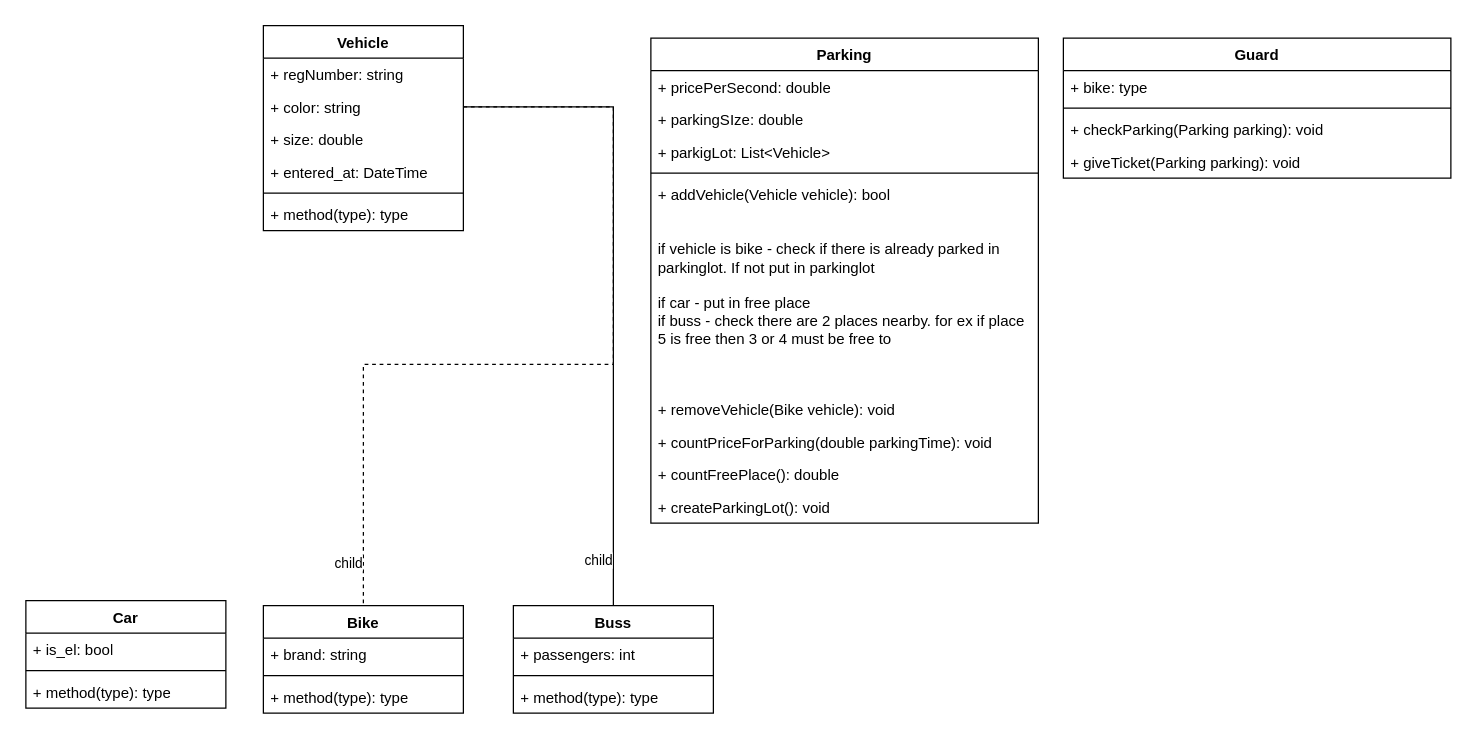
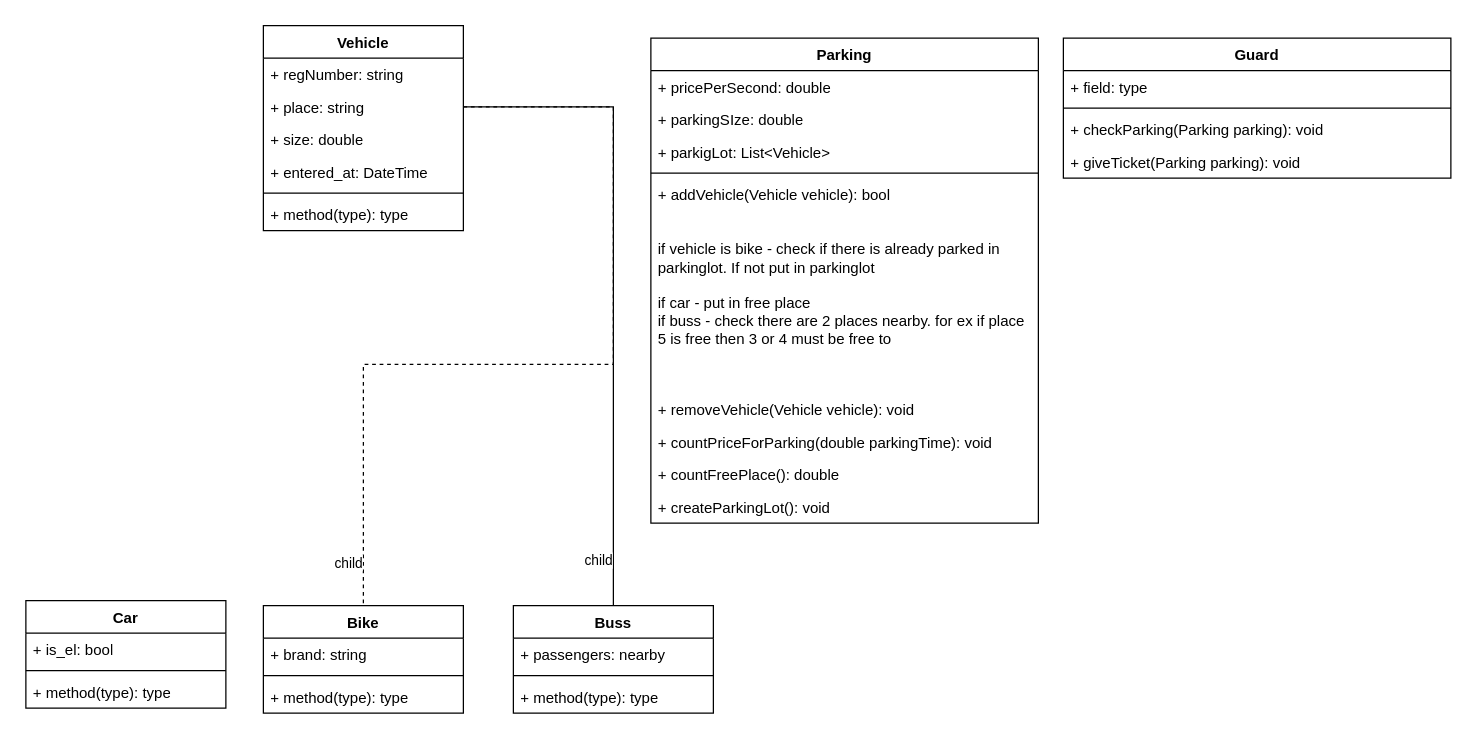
  <mxCell id="0" />
  <mxCell id="1" parent="0" />
  <mxCell id="2" value="Parking" style="swimlane;fontStyle=1;align=center;verticalAlign=top;childLayout=stackLayout;horizontal=1;startSize=26;horizontalStack=0;resizeParent=1;resizeParentMax=0;resizeLast=0;collapsible=1;marginBottom=0;whiteSpace=wrap;html=1;" parent="1" vertex="1"><mxGeometry x="520" y="30" width="310" height="388" as="geometry" /></mxCell>
  <mxCell id="3" value="+ pricePerSecond: double" style="text;strokeColor=none;fillColor=none;align=left;verticalAlign=top;spacingLeft=4;spacingRight=4;overflow=hidden;rotatable=0;points=[[0,0.5],[1,0.5]];portConstraint=eastwest;whiteSpace=wrap;html=1;" parent="2" vertex="1"><mxGeometry y="26" width="310" height="26" as="geometry" /></mxCell>
  <mxCell id="4" value="+ parkingSIze: double" style="text;strokeColor=none;fillColor=none;align=left;verticalAlign=top;spacingLeft=4;spacingRight=4;overflow=hidden;rotatable=0;points=[[0,0.5],[1,0.5]];portConstraint=eastwest;whiteSpace=wrap;html=1;" parent="2" vertex="1"><mxGeometry y="52" width="310" height="26" as="geometry" /></mxCell>
  <mxCell id="5" value="+ parkigLot: List&amp;lt;Vehicle&amp;gt;" style="text;strokeColor=none;fillColor=none;align=left;verticalAlign=top;spacingLeft=4;spacingRight=4;overflow=hidden;rotatable=0;points=[[0,0.5],[1,0.5]];portConstraint=eastwest;whiteSpace=wrap;html=1;" parent="2" vertex="1"><mxGeometry y="78" width="310" height="26" as="geometry" /></mxCell>
  <mxCell id="6" value="" style="line;strokeWidth=1;fillColor=none;align=left;verticalAlign=middle;spacingTop=-1;spacingLeft=3;spacingRight=3;rotatable=0;labelPosition=right;points=[];portConstraint=eastwest;strokeColor=inherit;" parent="2" vertex="1"><mxGeometry y="104" width="310" height="8" as="geometry" /></mxCell>
  <mxCell id="7" value="+ addVehicle(Vehicle&amp;nbsp;vehicle): bool&lt;div&gt;&lt;span style=&quot;white-space: pre;&quot;&gt;&#09;&lt;/span&gt;&lt;br&gt;&lt;/div&gt;&lt;div&gt;&lt;br&gt;&lt;/div&gt;&lt;div&gt;if vehicle is bike - check if there is already parked in parkinglot. If not put in parkinglot&lt;br&gt;&lt;br&gt;if car - put in free place&lt;/div&gt;&lt;div&gt;if buss - check there are 2 places nearby. for ex if place 5 is free then 3 or 4 must be free to&lt;/div&gt;" style="text;strokeColor=none;fillColor=none;align=left;verticalAlign=top;spacingLeft=4;spacingRight=4;overflow=hidden;rotatable=0;points=[[0,0.5],[1,0.5]];portConstraint=eastwest;whiteSpace=wrap;html=1;" parent="2" vertex="1"><mxGeometry y="112" width="310" height="172" as="geometry" /></mxCell>
- <mxCell id="8" value="+ removeVehicle(Bike vehicle): void&lt;span style=&quot;white-space: pre;&quot;&gt;&#09;&lt;/span&gt;" style="text;strokeColor=none;fillColor=none;align=left;verticalAlign=top;spacingLeft=4;spacingRight=4;overflow=hidden;rotatable=0;points=[[0,0.5],[1,0.5]];portConstraint=eastwest;whiteSpace=wrap;html=1;" parent="2" vertex="1"><mxGeometry y="284" width="310" height="26" as="geometry" /></mxCell>
+ <mxCell id="8" value="+ removeVehicle(Vehicle vehicle): void&lt;span style=&quot;white-space: pre;&quot;&gt;&#09;&lt;/span&gt;" style="text;strokeColor=none;fillColor=none;align=left;verticalAlign=top;spacingLeft=4;spacingRight=4;overflow=hidden;rotatable=0;points=[[0,0.5],[1,0.5]];portConstraint=eastwest;whiteSpace=wrap;html=1;" parent="2" vertex="1"><mxGeometry y="284" width="310" height="26" as="geometry" /></mxCell>
  <mxCell id="9" value="+ countPriceForParking(double parkingTime): void" style="text;strokeColor=none;fillColor=none;align=left;verticalAlign=top;spacingLeft=4;spacingRight=4;overflow=hidden;rotatable=0;points=[[0,0.5],[1,0.5]];portConstraint=eastwest;whiteSpace=wrap;html=1;" parent="2" vertex="1"><mxGeometry y="310" width="310" height="26" as="geometry" /></mxCell>
  <mxCell id="10" value="+ countFreePlace(): double" style="text;strokeColor=none;fillColor=none;align=left;verticalAlign=top;spacingLeft=4;spacingRight=4;overflow=hidden;rotatable=0;points=[[0,0.5],[1,0.5]];portConstraint=eastwest;whiteSpace=wrap;html=1;" parent="2" vertex="1"><mxGeometry y="336" width="310" height="26" as="geometry" /></mxCell>
  <mxCell id="11" value="+ createParkingLot(): void" style="text;strokeColor=none;fillColor=none;align=left;verticalAlign=top;spacingLeft=4;spacingRight=4;overflow=hidden;rotatable=0;points=[[0,0.5],[1,0.5]];portConstraint=eastwest;whiteSpace=wrap;html=1;" parent="2" vertex="1"><mxGeometry y="362" width="310" height="26" as="geometry" /></mxCell>
  <mxCell id="12" value="Guard" style="swimlane;fontStyle=1;align=center;verticalAlign=top;childLayout=stackLayout;horizontal=1;startSize=26;horizontalStack=0;resizeParent=1;resizeParentMax=0;resizeLast=0;collapsible=1;marginBottom=0;whiteSpace=wrap;html=1;" parent="1" vertex="1"><mxGeometry x="850" y="30" width="310" height="112" as="geometry" /></mxCell>
- <mxCell id="13" value="+ bike: type" style="text;strokeColor=none;fillColor=none;align=left;verticalAlign=top;spacingLeft=4;spacingRight=4;overflow=hidden;rotatable=0;points=[[0,0.5],[1,0.5]];portConstraint=eastwest;whiteSpace=wrap;html=1;" parent="12" vertex="1"><mxGeometry y="26" width="310" height="26" as="geometry" /></mxCell>
+ <mxCell id="13" value="+ field: type" style="text;strokeColor=none;fillColor=none;align=left;verticalAlign=top;spacingLeft=4;spacingRight=4;overflow=hidden;rotatable=0;points=[[0,0.5],[1,0.5]];portConstraint=eastwest;whiteSpace=wrap;html=1;" parent="12" vertex="1"><mxGeometry y="26" width="310" height="26" as="geometry" /></mxCell>
  <mxCell id="14" value="" style="line;strokeWidth=1;fillColor=none;align=left;verticalAlign=middle;spacingTop=-1;spacingLeft=3;spacingRight=3;rotatable=0;labelPosition=right;points=[];portConstraint=eastwest;strokeColor=inherit;" parent="12" vertex="1"><mxGeometry y="52" width="310" height="8" as="geometry" /></mxCell>
  <mxCell id="15" value="+ checkParking(Parking parking): void" style="text;strokeColor=none;fillColor=none;align=left;verticalAlign=top;spacingLeft=4;spacingRight=4;overflow=hidden;rotatable=0;points=[[0,0.5],[1,0.5]];portConstraint=eastwest;whiteSpace=wrap;html=1;" parent="12" vertex="1"><mxGeometry y="60" width="310" height="26" as="geometry" /></mxCell>
  <mxCell id="16" value="+ giveTicket(Parking parking): void" style="text;strokeColor=none;fillColor=none;align=left;verticalAlign=top;spacingLeft=4;spacingRight=4;overflow=hidden;rotatable=0;points=[[0,0.5],[1,0.5]];portConstraint=eastwest;whiteSpace=wrap;html=1;" parent="12" vertex="1"><mxGeometry y="86" width="310" height="26" as="geometry" /></mxCell>
  <mxCell id="17" value="Vehicle" style="swimlane;fontStyle=1;align=center;verticalAlign=top;childLayout=stackLayout;horizontal=1;startSize=26;horizontalStack=0;resizeParent=1;resizeParentMax=0;resizeLast=0;collapsible=1;marginBottom=0;whiteSpace=wrap;html=1;" parent="1" vertex="1"><mxGeometry x="210" width="160" height="164" as="geometry" y="20" /></mxCell>
  <mxCell id="18" value="+ regNumber: string" style="text;strokeColor=none;fillColor=none;align=left;verticalAlign=top;spacingLeft=4;spacingRight=4;overflow=hidden;rotatable=0;points=[[0,0.5],[1,0.5]];portConstraint=eastwest;whiteSpace=wrap;html=1;" parent="17" vertex="1"><mxGeometry y="26" width="160" height="26" as="geometry" /></mxCell>
- <mxCell id="19" value="+ color: string" style="text;strokeColor=none;fillColor=none;align=left;verticalAlign=top;spacingLeft=4;spacingRight=4;overflow=hidden;rotatable=0;points=[[0,0.5],[1,0.5]];portConstraint=eastwest;whiteSpace=wrap;html=1;" parent="17" vertex="1"><mxGeometry y="52" width="160" height="26" as="geometry" /></mxCell>
+ <mxCell id="19" value="+ place: string" style="text;strokeColor=none;fillColor=none;align=left;verticalAlign=top;spacingLeft=4;spacingRight=4;overflow=hidden;rotatable=0;points=[[0,0.5],[1,0.5]];portConstraint=eastwest;whiteSpace=wrap;html=1;" parent="17" vertex="1"><mxGeometry y="52" width="160" height="26" as="geometry" /></mxCell>
  <mxCell id="20" value="+ size: double" style="text;strokeColor=none;fillColor=none;align=left;verticalAlign=top;spacingLeft=4;spacingRight=4;overflow=hidden;rotatable=0;points=[[0,0.5],[1,0.5]];portConstraint=eastwest;whiteSpace=wrap;html=1;" parent="17" vertex="1"><mxGeometry y="78" width="160" height="26" as="geometry" /></mxCell>
  <mxCell id="21" value="+ entered_at: DateTime" style="text;strokeColor=none;fillColor=none;align=left;verticalAlign=top;spacingLeft=4;spacingRight=4;overflow=hidden;rotatable=0;points=[[0,0.5],[1,0.5]];portConstraint=eastwest;whiteSpace=wrap;html=1;" parent="17" vertex="1"><mxGeometry y="104" width="160" height="26" as="geometry" /></mxCell>
  <mxCell id="22" value="" style="line;strokeWidth=1;fillColor=none;align=left;verticalAlign=middle;spacingTop=-1;spacingLeft=3;spacingRight=3;rotatable=0;labelPosition=right;points=[];portConstraint=eastwest;strokeColor=inherit;" parent="17" vertex="1"><mxGeometry y="130" width="160" height="8" as="geometry" /></mxCell>
  <mxCell id="23" value="+ method(type): type" style="text;strokeColor=none;fillColor=none;align=left;verticalAlign=top;spacingLeft=4;spacingRight=4;overflow=hidden;rotatable=0;points=[[0,0.5],[1,0.5]];portConstraint=eastwest;whiteSpace=wrap;html=1;" parent="17" vertex="1"><mxGeometry y="138" width="160" height="26" as="geometry" /></mxCell>
  <mxCell id="24" value="Car" style="swimlane;fontStyle=1;align=center;verticalAlign=top;childLayout=stackLayout;horizontal=1;startSize=26;horizontalStack=0;resizeParent=1;resizeParentMax=0;resizeLast=0;collapsible=1;marginBottom=0;whiteSpace=wrap;html=1;" parent="1" vertex="1"><mxGeometry x="20" y="480" width="160" height="86" as="geometry" /></mxCell>
  <mxCell id="25" value="+ is_el: bool" style="text;strokeColor=none;fillColor=none;align=left;verticalAlign=top;spacingLeft=4;spacingRight=4;overflow=hidden;rotatable=0;points=[[0,0.5],[1,0.5]];portConstraint=eastwest;whiteSpace=wrap;html=1;" parent="24" vertex="1"><mxGeometry y="26" width="160" height="26" as="geometry" /></mxCell>
  <mxCell id="26" value="" style="line;strokeWidth=1;fillColor=none;align=left;verticalAlign=middle;spacingTop=-1;spacingLeft=3;spacingRight=3;rotatable=0;labelPosition=right;points=[];portConstraint=eastwest;strokeColor=inherit;" parent="24" vertex="1"><mxGeometry y="52" width="160" height="8" as="geometry" /></mxCell>
  <mxCell id="27" value="+ method(type): type" style="text;strokeColor=none;fillColor=none;align=left;verticalAlign=top;spacingLeft=4;spacingRight=4;overflow=hidden;rotatable=0;points=[[0,0.5],[1,0.5]];portConstraint=eastwest;whiteSpace=wrap;html=1;" parent="24" vertex="1"><mxGeometry y="60" width="160" height="26" as="geometry" /></mxCell>
  <mxCell id="28" value="Bike" style="swimlane;fontStyle=1;align=center;verticalAlign=top;childLayout=stackLayout;horizontal=1;startSize=26;horizontalStack=0;resizeParent=1;resizeParentMax=0;resizeLast=0;collapsible=1;marginBottom=0;whiteSpace=wrap;html=1;" parent="1" vertex="1"><mxGeometry x="210" y="484" width="160" height="86" as="geometry" /></mxCell>
  <mxCell id="29" value="+ brand: string" style="text;strokeColor=none;fillColor=none;align=left;verticalAlign=top;spacingLeft=4;spacingRight=4;overflow=hidden;rotatable=0;points=[[0,0.5],[1,0.5]];portConstraint=eastwest;whiteSpace=wrap;html=1;" parent="28" vertex="1"><mxGeometry y="26" width="160" height="26" as="geometry" /></mxCell>
  <mxCell id="30" value="" style="line;strokeWidth=1;fillColor=none;align=left;verticalAlign=middle;spacingTop=-1;spacingLeft=3;spacingRight=3;rotatable=0;labelPosition=right;points=[];portConstraint=eastwest;strokeColor=inherit;" parent="28" vertex="1"><mxGeometry y="52" width="160" height="8" as="geometry" /></mxCell>
  <mxCell id="31" value="+ method(type): type" style="text;strokeColor=none;fillColor=none;align=left;verticalAlign=top;spacingLeft=4;spacingRight=4;overflow=hidden;rotatable=0;points=[[0,0.5],[1,0.5]];portConstraint=eastwest;whiteSpace=wrap;html=1;" parent="28" vertex="1"><mxGeometry y="60" width="160" height="26" as="geometry" /></mxCell>
  <mxCell id="32" value="Buss" style="swimlane;fontStyle=1;align=center;verticalAlign=top;childLayout=stackLayout;horizontal=1;startSize=26;horizontalStack=0;resizeParent=1;resizeParentMax=0;resizeLast=0;collapsible=1;marginBottom=0;whiteSpace=wrap;html=1;" parent="1" vertex="1"><mxGeometry x="410" y="484" width="160" height="86" as="geometry" /></mxCell>
- <mxCell id="33" value="+ passengers: int" style="text;strokeColor=none;fillColor=none;align=left;verticalAlign=top;spacingLeft=4;spacingRight=4;overflow=hidden;rotatable=0;points=[[0,0.5],[1,0.5]];portConstraint=eastwest;whiteSpace=wrap;html=1;" parent="32" vertex="1"><mxGeometry y="26" width="160" height="26" as="geometry" /></mxCell>
+ <mxCell id="33" value="+ passengers: nearby" style="text;strokeColor=none;fillColor=none;align=left;verticalAlign=top;spacingLeft=4;spacingRight=4;overflow=hidden;rotatable=0;points=[[0,0.5],[1,0.5]];portConstraint=eastwest;whiteSpace=wrap;html=1;" parent="32" vertex="1"><mxGeometry y="26" width="160" height="26" as="geometry" /></mxCell>
  <mxCell id="34" value="" style="line;strokeWidth=1;fillColor=none;align=left;verticalAlign=middle;spacingTop=-1;spacingLeft=3;spacingRight=3;rotatable=0;labelPosition=right;points=[];portConstraint=eastwest;strokeColor=inherit;" parent="32" vertex="1"><mxGeometry y="52" width="160" height="8" as="geometry" /></mxCell>
  <mxCell id="35" value="+ method(type): type" style="text;strokeColor=none;fillColor=none;align=left;verticalAlign=top;spacingLeft=4;spacingRight=4;overflow=hidden;rotatable=0;points=[[0,0.5],[1,0.5]];portConstraint=eastwest;whiteSpace=wrap;html=1;" parent="32" vertex="1"><mxGeometry y="60" width="160" height="26" as="geometry" /></mxCell>
  <mxCell id="36" value="" style="endArrow=none;html=1;edgeStyle=orthogonalEdgeStyle;rounded=0;exitX=1;exitY=0.5;exitDx=0;exitDy=0;entryX=0.5;entryY=0;entryDx=0;entryDy=0;dashed=1;" parent="1" source="19" target="28" edge="1"><mxGeometry relative="1" as="geometry"><mxPoint x="410" y="430" as="sourcePoint" /><mxPoint x="570" y="430" as="targetPoint" /><Array as="points"><mxPoint x="490" y="85" /><mxPoint x="490" y="291" /><mxPoint x="290" y="291" /></Array></mxGeometry></mxCell>
  <mxCell id="37" value="child" style="edgeLabel;resizable=0;html=1;align=right;verticalAlign=bottom;" parent="36" connectable="0" vertex="1"><mxGeometry x="1" relative="1" as="geometry"><mxPoint y="-26" as="offset" /></mxGeometry></mxCell>
  <mxCell id="38" value="" style="endArrow=none;html=1;edgeStyle=orthogonalEdgeStyle;rounded=0;exitX=1;exitY=0.5;exitDx=0;exitDy=0;entryX=0.5;entryY=0;entryDx=0;entryDy=0;" parent="1" source="19" target="32" edge="1"><mxGeometry relative="1" as="geometry"><mxPoint x="410" y="430" as="sourcePoint" /><mxPoint x="570" y="430" as="targetPoint" /></mxGeometry></mxCell>
  <mxCell id="39" value="child" style="edgeLabel;resizable=0;html=1;align=right;verticalAlign=bottom;" parent="38" connectable="0" vertex="1"><mxGeometry x="1" relative="1" as="geometry"><mxPoint y="-28" as="offset" /></mxGeometry></mxCell>
